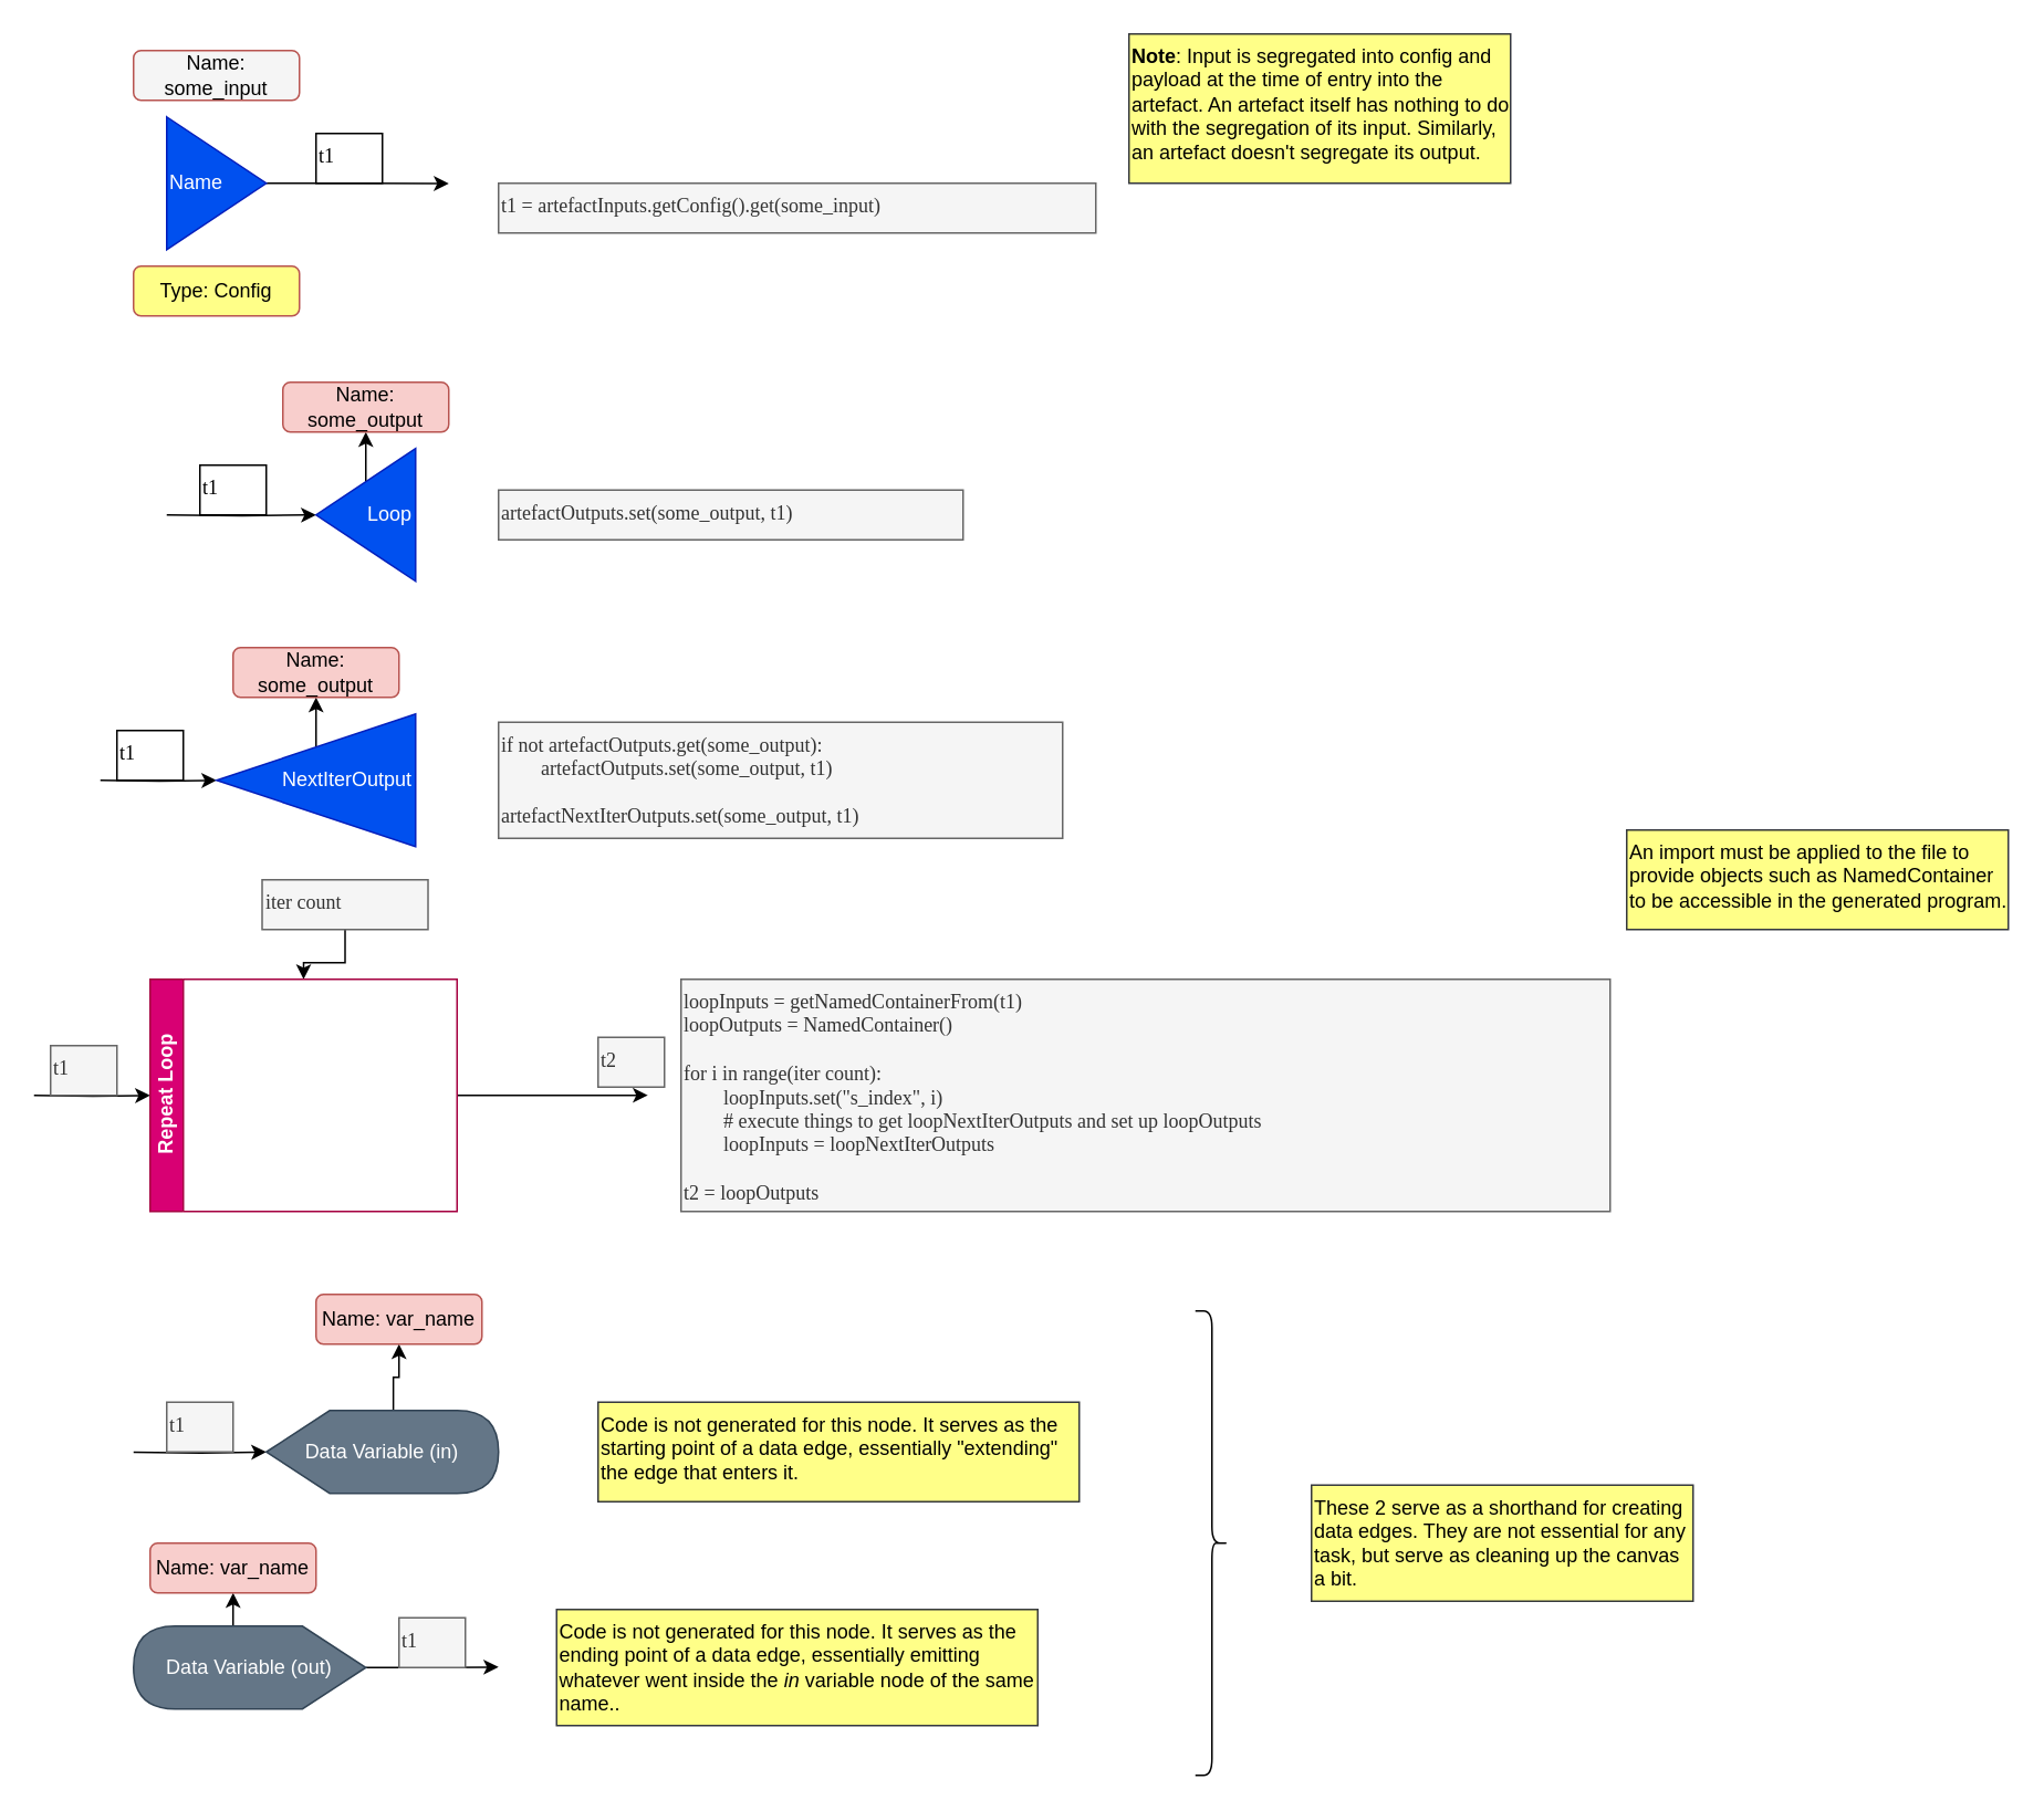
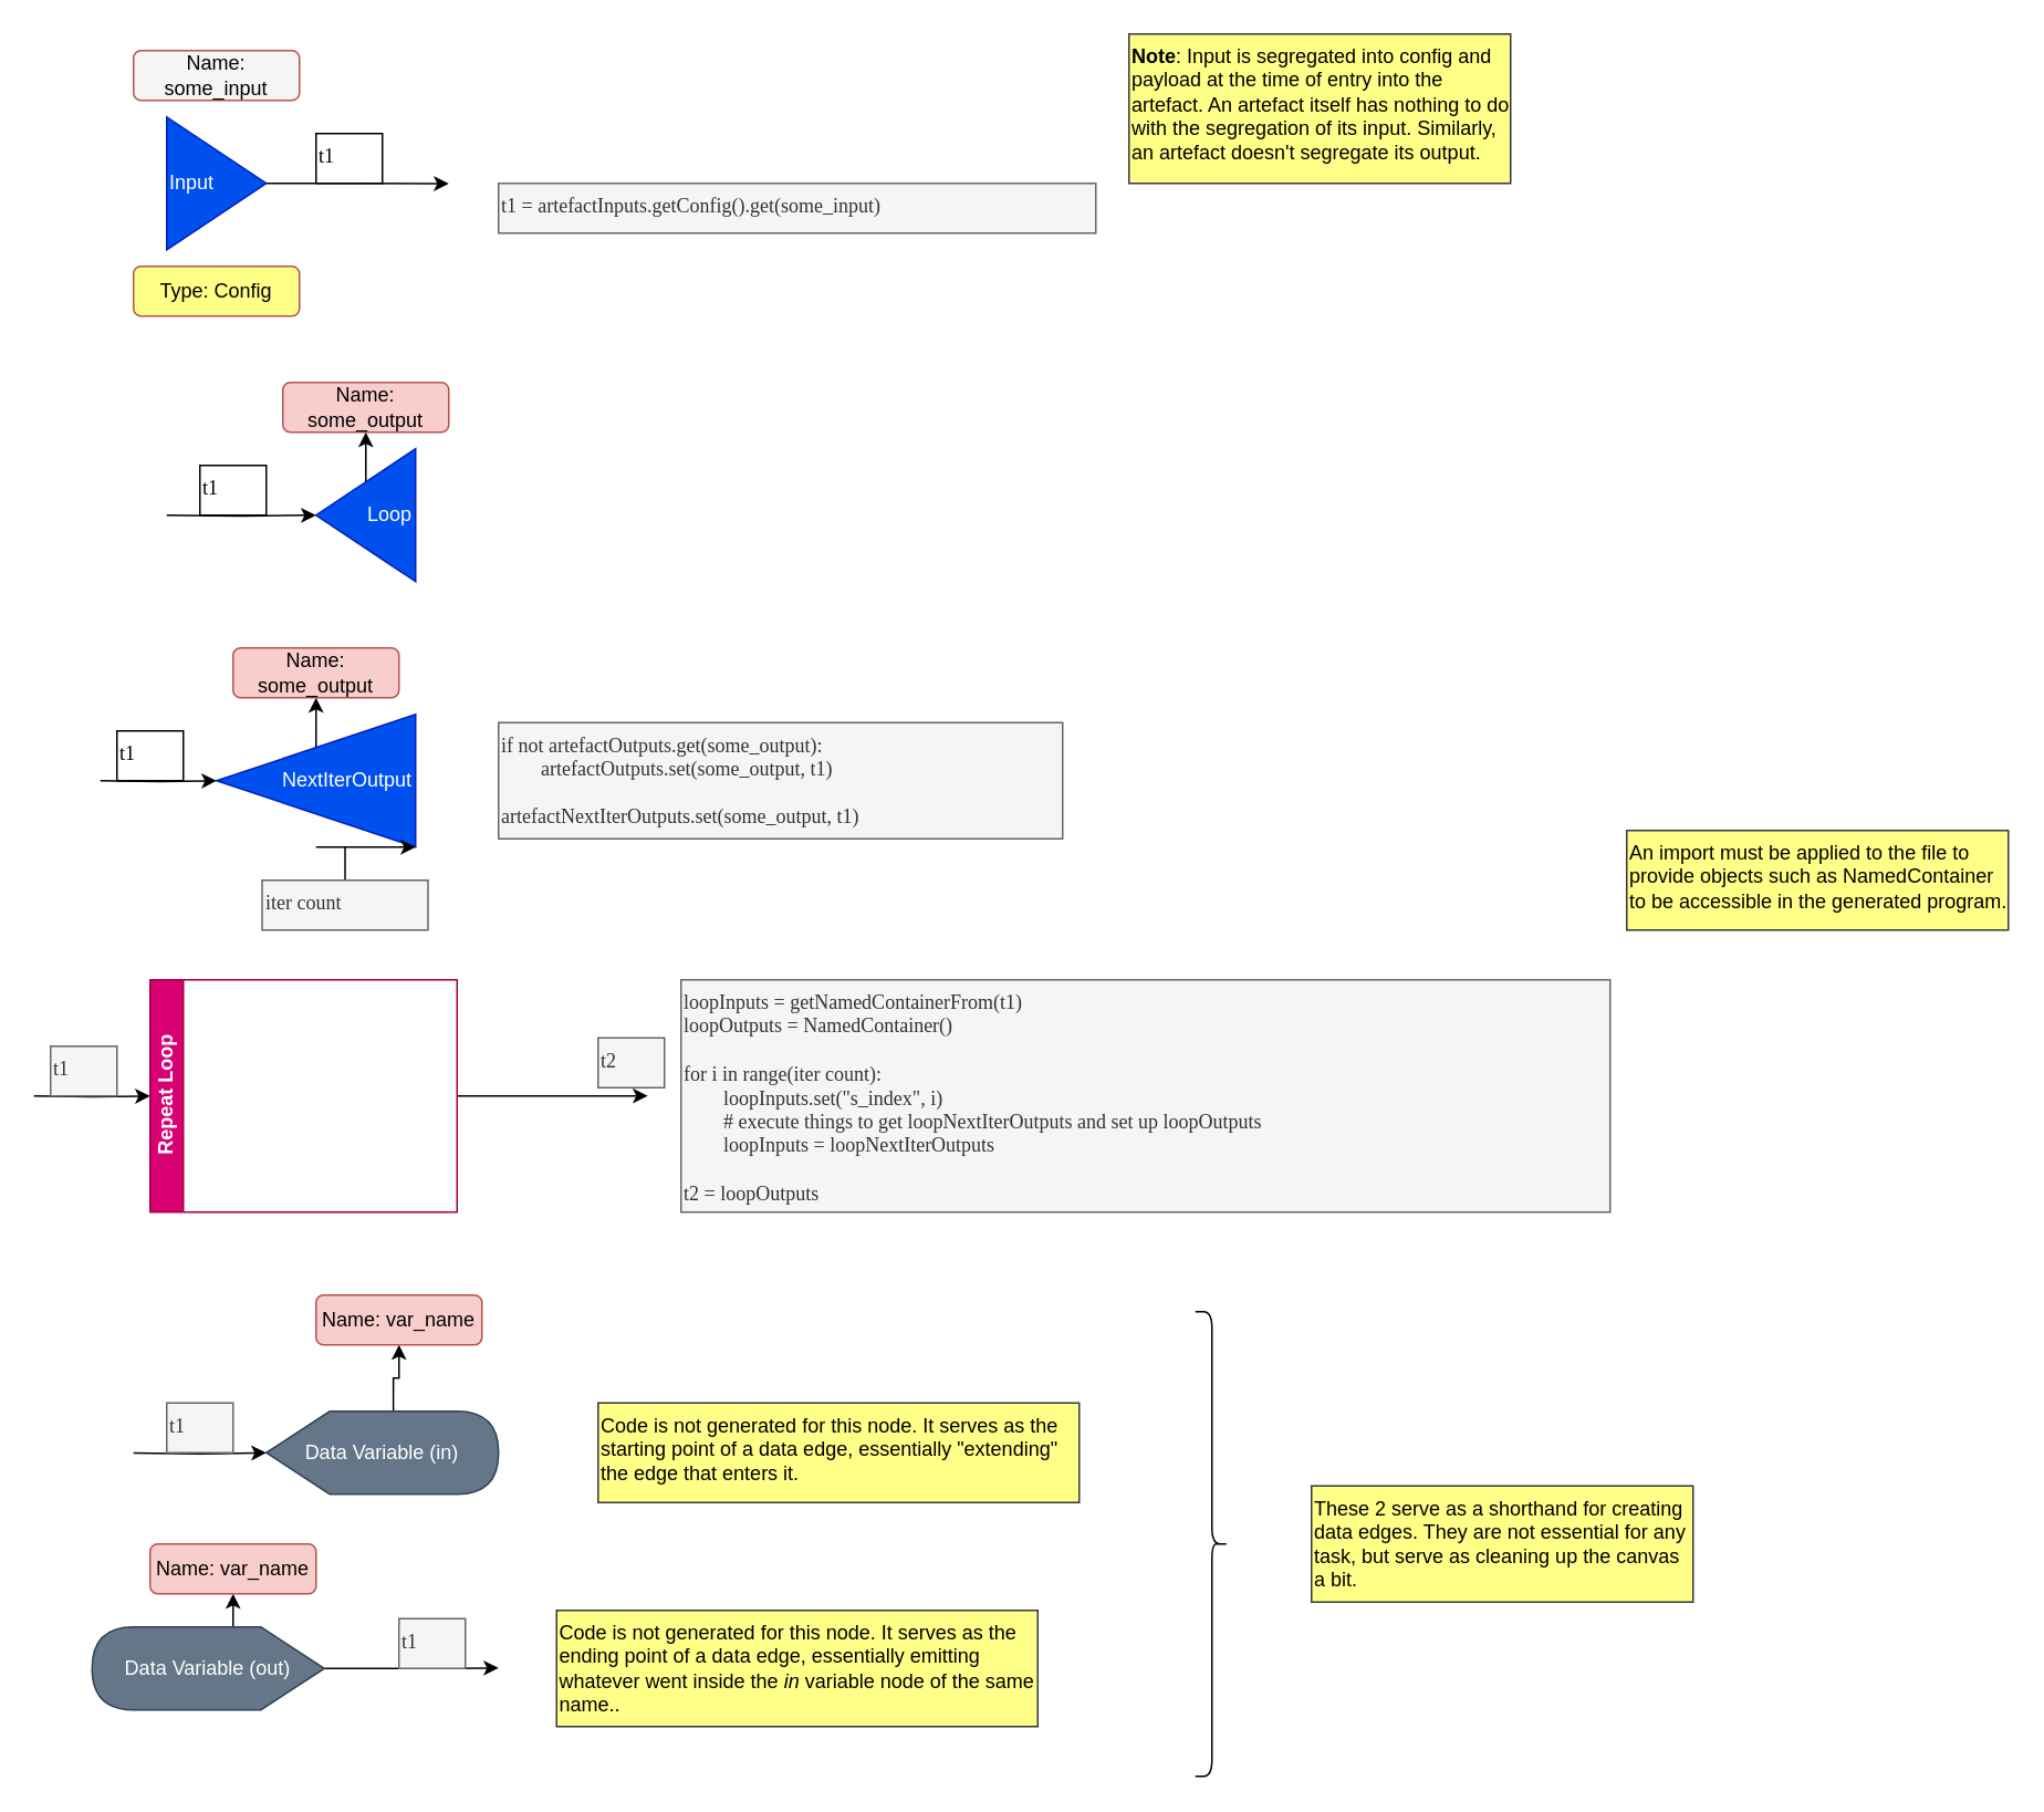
  <mxCell id="0" />
  <mxCell id="1" parent="0" />
  <mxCell id="2" style="edgeStyle=orthogonalEdgeStyle;rounded=0;orthogonalLoop=1;jettySize=auto;html=1;exitX=1;exitY=0.5;exitDx=0;exitDy=0;" parent="1" source="3" edge="1"><mxGeometry relative="1" as="geometry"><mxPoint x="270" y="110.19" as="targetPoint" /></mxGeometry></mxCell>
- <mxCell id="3" value="Name" style="triangle;whiteSpace=wrap;html=1;align=left;fillColor=#0050ef;fontColor=#ffffff;strokeColor=#001DBC;" parent="1" vertex="1"><mxGeometry x="100" y="70" width="60" height="80" as="geometry" /></mxCell>
+ <mxCell id="3" value="Input" style="triangle;whiteSpace=wrap;html=1;align=left;fillColor=#0050ef;fontColor=#ffffff;strokeColor=#001DBC;" parent="1" vertex="1"><mxGeometry x="100" y="70" width="60" height="80" as="geometry" /></mxCell>
  <mxCell id="4" value="t1" style="text;html=1;strokeColor=default;fillColor=none;align=left;verticalAlign=top;whiteSpace=wrap;rounded=0;autosize=1;fontFamily=Lucida Console;" parent="1" vertex="1"><mxGeometry x="190" y="80" width="40" height="30" as="geometry" /></mxCell>
  <mxCell id="5" value="Name: some_input" style="rounded=1;whiteSpace=wrap;html=1;fillColor=#f5f5f5;strokeColor=#b85450;" parent="1" vertex="1"><mxGeometry x="80" y="30" width="100" height="30" as="geometry" /></mxCell>
  <mxCell id="6" value="Type: Config" style="rounded=1;whiteSpace=wrap;html=1;fillColor=#ffff88;strokeColor=#b85450;" parent="1" vertex="1"><mxGeometry x="80" y="160" width="100" height="30" as="geometry" /></mxCell>
  <mxCell id="7" value="t1 = artefactInputs.getConfig().get(some_input)" style="text;html=1;align=left;verticalAlign=top;whiteSpace=wrap;rounded=0;autosize=1;fontFamily=Lucida Console;fillColor=#f5f5f5;fontColor=#333333;strokeColor=#666666;" parent="1" vertex="1"><mxGeometry x="300" y="110" width="360" height="30" as="geometry" /></mxCell>
  <mxCell id="8" style="edgeStyle=orthogonalEdgeStyle;rounded=0;orthogonalLoop=1;jettySize=auto;html=1;exitX=0.5;exitY=1;exitDx=0;exitDy=0;entryX=0.5;entryY=1;entryDx=0;entryDy=0;" parent="1" source="10" target="11" edge="1"><mxGeometry relative="1" as="geometry" /></mxCell>
  <mxCell id="9" style="edgeStyle=orthogonalEdgeStyle;rounded=0;orthogonalLoop=1;jettySize=auto;html=1;exitX=1;exitY=0.5;exitDx=0;exitDy=0;entryX=1;entryY=0.5;entryDx=0;entryDy=0;" parent="1" target="10" edge="1"><mxGeometry relative="1" as="geometry"><mxPoint x="100" y="310" as="sourcePoint" /></mxGeometry></mxCell>
  <mxCell id="10" value="Loop" style="triangle;whiteSpace=wrap;html=1;direction=west;align=right;fillColor=#0050ef;fontColor=#ffffff;strokeColor=#001DBC;" parent="1" vertex="1"><mxGeometry x="190" y="270" width="60" height="80" as="geometry" /></mxCell>
  <mxCell id="11" value="Name: some_output" style="rounded=1;whiteSpace=wrap;html=1;fillColor=#f8cecc;strokeColor=#b85450;" parent="1" vertex="1"><mxGeometry x="170" y="230" width="100" height="30" as="geometry" /></mxCell>
  <mxCell id="12" value="t1" style="text;html=1;strokeColor=default;fillColor=none;align=left;verticalAlign=top;whiteSpace=wrap;rounded=0;autosize=1;fontFamily=Lucida Console;" parent="1" vertex="1"><mxGeometry x="120" y="280" width="40" height="30" as="geometry" /></mxCell>
  <mxCell id="13" value="&lt;b&gt;Note&lt;/b&gt;: Input is segregated into config and payload at the time of entry into the artefact. An artefact itself has nothing to do with the segregation of its input. Similarly, an artefact doesn't segregate its output." style="text;html=1;strokeColor=#36393d;fillColor=#ffff88;align=left;verticalAlign=top;whiteSpace=wrap;rounded=0;fixedWidth=1;autosize=1;" parent="1" vertex="1"><mxGeometry x="680" y="20" width="230" height="90" as="geometry" /></mxCell>
- <mxCell id="14" value="artefactOutputs.set(some_output, t1)" style="text;html=1;align=left;verticalAlign=top;whiteSpace=wrap;rounded=0;autosize=1;fontFamily=Lucida Console;fillColor=#f5f5f5;fontColor=#333333;strokeColor=#666666;" parent="1" vertex="1"><mxGeometry x="300" y="295" width="280" height="30" as="geometry" /></mxCell>
  <mxCell id="15" style="edgeStyle=orthogonalEdgeStyle;rounded=0;orthogonalLoop=1;jettySize=auto;html=1;exitX=0.5;exitY=1;exitDx=0;exitDy=0;entryX=0.5;entryY=1;entryDx=0;entryDy=0;" parent="1" source="17" target="18" edge="1"><mxGeometry relative="1" as="geometry" /></mxCell>
  <mxCell id="16" style="edgeStyle=orthogonalEdgeStyle;rounded=0;orthogonalLoop=1;jettySize=auto;html=1;entryX=1;entryY=0.5;entryDx=0;entryDy=0;" parent="1" target="17" edge="1"><mxGeometry relative="1" as="geometry"><mxPoint x="60" y="470" as="sourcePoint" /></mxGeometry></mxCell>
  <mxCell id="17" value="NextIterOutput" style="triangle;whiteSpace=wrap;html=1;direction=west;align=right;fillColor=#0050ef;fontColor=#ffffff;strokeColor=#001DBC;" parent="1" vertex="1"><mxGeometry x="130" y="430" width="120" height="80" as="geometry" /></mxCell>
  <mxCell id="18" value="Name: some_output" style="rounded=1;whiteSpace=wrap;html=1;fillColor=#f8cecc;strokeColor=#b85450;" parent="1" vertex="1"><mxGeometry x="140" y="390" width="100" height="30" as="geometry" /></mxCell>
  <mxCell id="19" value="t1" style="text;html=1;strokeColor=default;fillColor=none;align=left;verticalAlign=top;whiteSpace=wrap;rounded=0;autosize=1;fontFamily=Lucida Console;" parent="1" vertex="1"><mxGeometry x="70" y="440" width="40" height="30" as="geometry" /></mxCell>
  <mxCell id="20" value="if not artefactOutputs.get(some_output):&lt;br&gt;&lt;span style=&quot;white-space: pre;&quot;&gt;&#09;&lt;/span&gt;artefactOutputs.set(some_output, t1)&lt;br&gt;&lt;br&gt;artefactNextIterOutputs.set(some_output, t1)" style="text;html=1;align=left;verticalAlign=top;whiteSpace=wrap;rounded=0;autosize=1;fontFamily=Lucida Console;fillColor=#f5f5f5;fontColor=#333333;strokeColor=#666666;" parent="1" vertex="1"><mxGeometry x="300" y="435" width="340" height="70" as="geometry" /></mxCell>
  <mxCell id="21" style="edgeStyle=orthogonalEdgeStyle;rounded=0;orthogonalLoop=1;jettySize=auto;html=1;entryX=0;entryY=0.5;entryDx=0;entryDy=0;" parent="1" target="24" edge="1"><mxGeometry relative="1" as="geometry"><mxPoint x="20" y="660" as="sourcePoint" /></mxGeometry></mxCell>
- <mxCell id="22" style="edgeStyle=orthogonalEdgeStyle;rounded=0;orthogonalLoop=1;jettySize=auto;html=1;entryX=0.5;entryY=0;entryDx=0;entryDy=0;" parent="1" source="26" target="24" edge="1"><mxGeometry relative="1" as="geometry"><mxPoint x="207.676" y="560" as="sourcePoint" /></mxGeometry></mxCell>
+ <mxCell id="22" style="edgeStyle=orthogonalEdgeStyle;rounded=0;orthogonalLoop=1;jettySize=auto;html=1;" parent="1" source="26" target="17" edge="1"><mxGeometry relative="1" as="geometry"><mxPoint x="207.676" y="560" as="sourcePoint" /></mxGeometry></mxCell>
  <mxCell id="23" style="edgeStyle=orthogonalEdgeStyle;rounded=0;orthogonalLoop=1;jettySize=auto;html=1;exitX=1;exitY=0.5;exitDx=0;exitDy=0;" parent="1" source="24" edge="1"><mxGeometry relative="1" as="geometry"><mxPoint x="390" y="659.946" as="targetPoint" /></mxGeometry></mxCell>
  <mxCell id="24" value="Repeat Loop" style="swimlane;html=1;startSize=20;horizontal=0;childLayout=flowLayout;flowOrientation=west;resizable=1;interRankCellSpacing=50;containerType=tree;fontSize=12;container=1;autosize=0;fillColor=#d80073;fontColor=#ffffff;strokeColor=#A50040;" parent="1" vertex="1"><mxGeometry x="90" y="590" width="185" height="140" as="geometry" /></mxCell>
  <mxCell id="25" value="t1" style="text;html=1;align=left;verticalAlign=top;whiteSpace=wrap;rounded=0;autosize=1;fontFamily=Lucida Console;fillColor=#f5f5f5;fontColor=#333333;strokeColor=#666666;" parent="1" vertex="1"><mxGeometry x="30" y="630" width="40" height="30" as="geometry" /></mxCell>
  <mxCell id="26" value="iter count" style="text;html=1;align=left;verticalAlign=top;whiteSpace=wrap;rounded=0;autosize=1;fontFamily=Lucida Console;fillColor=#f5f5f5;fontColor=#333333;strokeColor=#666666;" parent="1" vertex="1"><mxGeometry x="157.5" y="530" width="100" height="30" as="geometry" /></mxCell>
  <mxCell id="27" value="t2" style="text;html=1;align=left;verticalAlign=top;whiteSpace=wrap;rounded=0;autosize=1;fontFamily=Lucida Console;fillColor=#f5f5f5;fontColor=#333333;strokeColor=#666666;" parent="1" vertex="1"><mxGeometry x="360" y="625" width="40" height="30" as="geometry" /></mxCell>
  <mxCell id="28" value="loopInputs = getNamedContainerFrom(t1)&lt;br&gt;loopOutputs = NamedContainer()&lt;br&gt;&lt;br&gt;for i in range(iter count):&lt;br&gt;&lt;span style=&quot;white-space: pre;&quot;&gt;&#09;&lt;/span&gt;loopInputs.set(&quot;s_index&quot;, i)&lt;br&gt;&lt;span style=&quot;white-space: pre;&quot;&gt;&#09;&lt;/span&gt;# execute things to get loopNextIterOutputs and set up loopOutputs&lt;br&gt;&lt;span style=&quot;white-space: pre;&quot;&gt;&#09;&lt;/span&gt;loopInputs = loopNextIterOutputs&lt;br&gt;&lt;br&gt;t2 = loopOutputs" style="text;html=1;align=left;verticalAlign=top;whiteSpace=wrap;rounded=0;autosize=1;fontFamily=Lucida Console;fillColor=#f5f5f5;fontColor=#333333;strokeColor=#666666;" vertex="1" parent="1"><mxGeometry x="410" y="590" width="560" height="140" as="geometry" /></mxCell>
  <mxCell id="29" value="An import must be applied to the file to provide objects such as NamedContainer to be accessible in the generated program." style="text;html=1;strokeColor=#36393d;fillColor=#ffff88;align=left;verticalAlign=top;whiteSpace=wrap;rounded=0;fixedWidth=1;autosize=1;" vertex="1" parent="1"><mxGeometry x="980" y="500" width="230" height="60" as="geometry" /></mxCell>
  <mxCell id="30" style="edgeStyle=orthogonalEdgeStyle;rounded=0;orthogonalLoop=1;jettySize=auto;html=1;exitX=0;exitY=0.5;exitDx=0;exitDy=0;exitPerimeter=0;entryX=0;entryY=0.5;entryDx=0;entryDy=0;entryPerimeter=0;" edge="1" parent="1" target="32"><mxGeometry relative="1" as="geometry"><mxPoint x="80" y="875.19" as="sourcePoint" /></mxGeometry></mxCell>
  <mxCell id="31" style="edgeStyle=orthogonalEdgeStyle;rounded=0;orthogonalLoop=1;jettySize=auto;html=1;exitX=0;exitY=0;exitDx=76.591;exitDy=0;exitPerimeter=0;" edge="1" parent="1" source="32" target="33"><mxGeometry relative="1" as="geometry" /></mxCell>
  <mxCell id="32" value="Data Variable (in)" style="shape=display;whiteSpace=wrap;html=1;fillColor=#647687;strokeColor=#314354;fontColor=#ffffff;size=0.273;" vertex="1" parent="1"><mxGeometry x="160" y="850" width="140" height="50" as="geometry" /></mxCell>
  <mxCell id="33" value="Name: var_name" style="rounded=1;whiteSpace=wrap;html=1;fillColor=#f8cecc;strokeColor=#b85450;" vertex="1" parent="1"><mxGeometry x="190" y="780" width="100" height="30" as="geometry" /></mxCell>
  <mxCell id="34" value="Code is not generated for this node. It serves as the starting point of a data edge, essentially &quot;extending&quot; the edge that enters it." style="text;html=1;strokeColor=#36393d;fillColor=#ffff88;align=left;verticalAlign=top;whiteSpace=wrap;rounded=0;fixedWidth=1;autosize=1;" vertex="1" parent="1"><mxGeometry x="360" y="845" width="290" height="60" as="geometry" /></mxCell>
  <mxCell id="35" style="edgeStyle=orthogonalEdgeStyle;rounded=0;orthogonalLoop=1;jettySize=auto;html=1;exitX=0;exitY=0.5;exitDx=0;exitDy=0;exitPerimeter=0;" edge="1" parent="1" source="37"><mxGeometry relative="1" as="geometry"><mxPoint x="300" y="1004.714" as="targetPoint" /></mxGeometry></mxCell>
  <mxCell id="36" style="edgeStyle=orthogonalEdgeStyle;rounded=0;orthogonalLoop=1;jettySize=auto;html=1;exitX=0;exitY=0;exitDx=76.591;exitDy=50;exitPerimeter=0;entryX=0.5;entryY=1;entryDx=0;entryDy=0;" edge="1" parent="1" source="37" target="38"><mxGeometry relative="1" as="geometry" /></mxCell>
- <mxCell id="37" value="Data Variable (out)" style="shape=display;whiteSpace=wrap;html=1;fillColor=#647687;strokeColor=#314354;fontColor=#ffffff;size=0.273;direction=west;" vertex="1" parent="1"><mxGeometry x="80" y="980" width="140" height="50" as="geometry" /></mxCell>
+ <mxCell id="37" value="Data Variable (out)" style="shape=display;whiteSpace=wrap;html=1;fillColor=#647687;strokeColor=#314354;fontColor=#ffffff;size=0.273;direction=west;" vertex="1" parent="1"><mxGeometry x="55" y="980" width="140" height="50" as="geometry" /></mxCell>
  <mxCell id="38" value="Name: var_name" style="rounded=1;whiteSpace=wrap;html=1;fillColor=#f8cecc;strokeColor=#b85450;" vertex="1" parent="1"><mxGeometry x="90" y="930" width="100" height="30" as="geometry" /></mxCell>
  <mxCell id="39" value="t1" style="text;html=1;align=left;verticalAlign=top;whiteSpace=wrap;rounded=0;autosize=1;fontFamily=Lucida Console;fillColor=#f5f5f5;fontColor=#333333;strokeColor=#666666;" vertex="1" parent="1"><mxGeometry x="100" y="845" width="40" height="30" as="geometry" /></mxCell>
  <mxCell id="40" value="t1" style="text;html=1;align=left;verticalAlign=top;whiteSpace=wrap;rounded=0;autosize=1;fontFamily=Lucida Console;fillColor=#f5f5f5;fontColor=#333333;strokeColor=#666666;" vertex="1" parent="1"><mxGeometry x="240" y="975" width="40" height="30" as="geometry" /></mxCell>
  <mxCell id="41" value="Code is not generated for this node. It serves as the ending point of a data edge, essentially emitting whatever went inside the &lt;i&gt;in&lt;/i&gt;&amp;nbsp;variable node of the same name.." style="text;html=1;strokeColor=#36393d;fillColor=#ffff88;align=left;verticalAlign=top;whiteSpace=wrap;rounded=0;fixedWidth=1;autosize=1;" vertex="1" parent="1"><mxGeometry x="335" y="970" width="290" height="70" as="geometry" /></mxCell>
  <mxCell id="42" value="" style="shape=curlyBracket;whiteSpace=wrap;html=1;rounded=1;flipH=1;labelPosition=right;verticalLabelPosition=middle;align=left;verticalAlign=middle;" vertex="1" parent="1"><mxGeometry x="720" y="790" width="20" height="280" as="geometry" /></mxCell>
  <mxCell id="43" value="These 2 serve as a shorthand for creating data edges. They are not essential for any task, but serve as cleaning up the canvas a bit." style="text;html=1;strokeColor=#36393d;fillColor=#ffff88;align=left;verticalAlign=top;whiteSpace=wrap;rounded=0;fixedWidth=1;autosize=1;" vertex="1" parent="1"><mxGeometry x="790" y="895" width="230" height="70" as="geometry" /></mxCell>
